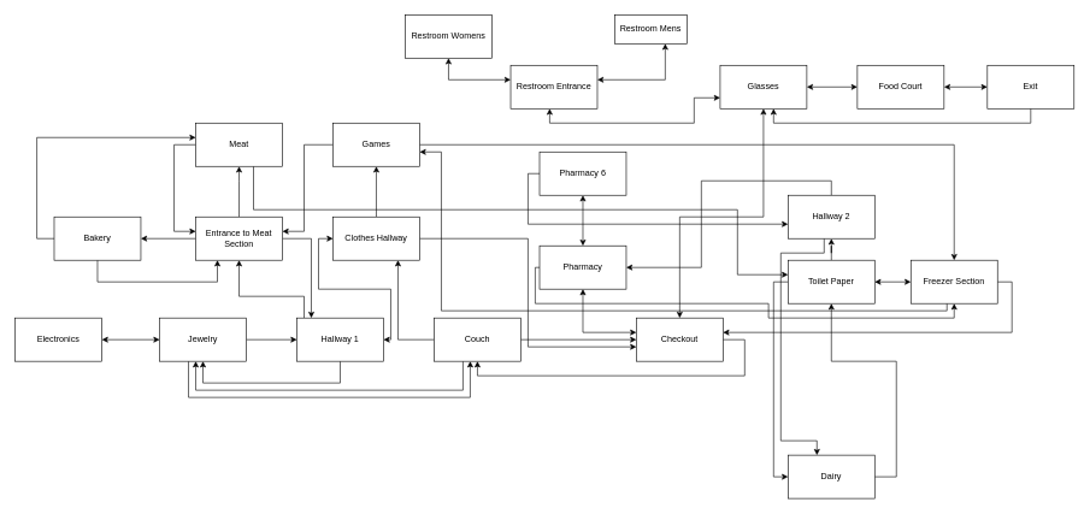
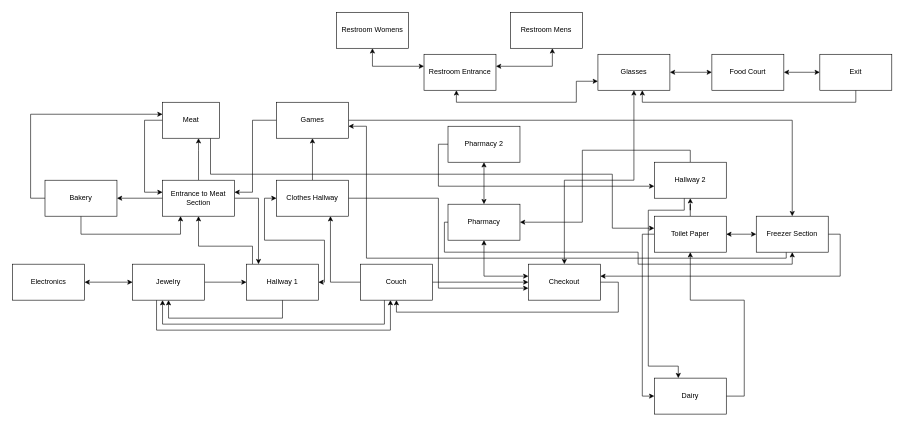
  <mxCell id="0" />
  <mxCell id="1" parent="0" />
  <mxCell id="2" style="edgeStyle=orthogonalEdgeStyle;rounded=0;orthogonalLoop=1;jettySize=auto;html=1;startArrow=classic;startFill=1;" parent="1" source="3" target="6" edge="1"><mxGeometry relative="1" as="geometry" /></mxCell>
  <mxCell id="3" value="Electronics" style="rounded=0;whiteSpace=wrap;html=1;" parent="1" vertex="1"><mxGeometry x="20" y="440" width="120" height="60" as="geometry" /></mxCell>
  <mxCell id="4" style="edgeStyle=orthogonalEdgeStyle;rounded=0;orthogonalLoop=1;jettySize=auto;html=1;entryX=0;entryY=0.5;entryDx=0;entryDy=0;startArrow=none;startFill=0;" parent="1" source="6" target="10" edge="1"><mxGeometry relative="1" as="geometry" /></mxCell>
  <mxCell id="5" style="edgeStyle=orthogonalEdgeStyle;rounded=0;orthogonalLoop=1;jettySize=auto;html=1;startArrow=none;startFill=0;" parent="1" source="6" target="14" edge="1"><mxGeometry relative="1" as="geometry"><Array as="points"><mxPoint x="260" y="550" /><mxPoint x="650" y="550" /></Array></mxGeometry></mxCell>
  <mxCell id="6" value="Jewelry" style="rounded=0;whiteSpace=wrap;html=1;" parent="1" vertex="1"><mxGeometry x="220" y="440" width="120" height="60" as="geometry" /></mxCell>
  <mxCell id="7" style="edgeStyle=orthogonalEdgeStyle;rounded=0;orthogonalLoop=1;jettySize=auto;html=1;startArrow=none;startFill=0;" parent="1" source="10" target="6" edge="1"><mxGeometry relative="1" as="geometry"><Array as="points"><mxPoint x="470" y="530" /><mxPoint x="280" y="530" /></Array></mxGeometry></mxCell>
  <mxCell id="8" style="edgeStyle=orthogonalEdgeStyle;rounded=0;orthogonalLoop=1;jettySize=auto;html=1;startArrow=classic;startFill=1;" parent="1" source="10" target="36" edge="1"><mxGeometry relative="1" as="geometry"><Array as="points"><mxPoint x="540" y="470" /><mxPoint x="540" y="400" /><mxPoint x="440" y="400" /><mxPoint x="440" y="330" /></Array></mxGeometry></mxCell>
  <mxCell id="9" style="edgeStyle=orthogonalEdgeStyle;rounded=0;orthogonalLoop=1;jettySize=auto;html=1;startArrow=none;startFill=0;" parent="1" source="10" target="57" edge="1"><mxGeometry relative="1" as="geometry"><Array as="points"><mxPoint x="420" y="410" /><mxPoint x="330" y="410" /></Array></mxGeometry></mxCell>
  <mxCell id="10" value="Hallway 1" style="rounded=0;whiteSpace=wrap;html=1;" parent="1" vertex="1"><mxGeometry x="410" y="440" width="120" height="60" as="geometry" /></mxCell>
  <mxCell id="11" style="edgeStyle=orthogonalEdgeStyle;rounded=0;orthogonalLoop=1;jettySize=auto;html=1;startArrow=none;startFill=0;" parent="1" source="14" target="18" edge="1"><mxGeometry relative="1" as="geometry" /></mxCell>
  <mxCell id="12" style="edgeStyle=orthogonalEdgeStyle;rounded=0;orthogonalLoop=1;jettySize=auto;html=1;startArrow=none;startFill=0;" parent="1" source="14" target="6" edge="1"><mxGeometry relative="1" as="geometry"><Array as="points"><mxPoint x="640" y="540" /><mxPoint x="270" y="540" /></Array></mxGeometry></mxCell>
  <mxCell id="13" style="edgeStyle=orthogonalEdgeStyle;rounded=0;orthogonalLoop=1;jettySize=auto;html=1;startArrow=none;startFill=0;endArrow=classic;endFill=1;" parent="1" source="14" target="36" edge="1"><mxGeometry relative="1" as="geometry"><Array as="points"><mxPoint x="550" y="470" /></Array></mxGeometry></mxCell>
  <mxCell id="14" value="Couch" style="rounded=0;whiteSpace=wrap;html=1;" parent="1" vertex="1"><mxGeometry x="600" y="440" width="120" height="60" as="geometry" /></mxCell>
  <mxCell id="15" style="edgeStyle=orthogonalEdgeStyle;rounded=0;orthogonalLoop=1;jettySize=auto;html=1;startArrow=classic;startFill=1;" parent="1" source="18" target="20" edge="1"><mxGeometry relative="1" as="geometry"><Array as="points"><mxPoint x="940" y="300" /><mxPoint x="1056" y="300" /></Array></mxGeometry></mxCell>
  <mxCell id="16" style="edgeStyle=orthogonalEdgeStyle;rounded=0;orthogonalLoop=1;jettySize=auto;html=1;entryX=0.5;entryY=1;entryDx=0;entryDy=0;startArrow=none;startFill=0;" parent="1" source="18" target="14" edge="1"><mxGeometry relative="1" as="geometry"><Array as="points"><mxPoint x="1030" y="470" /><mxPoint x="1030" y="520" /><mxPoint x="660" y="520" /></Array></mxGeometry></mxCell>
  <mxCell id="17" style="edgeStyle=orthogonalEdgeStyle;rounded=0;orthogonalLoop=1;jettySize=auto;html=1;startArrow=classic;startFill=1;" parent="1" source="18" target="31" edge="1"><mxGeometry relative="1" as="geometry"><Array as="points"><mxPoint x="806" y="460" /></Array></mxGeometry></mxCell>
  <mxCell id="18" value="Checkout&lt;br&gt;" style="rounded=0;whiteSpace=wrap;html=1;" parent="1" vertex="1"><mxGeometry x="880" y="440" width="120" height="60" as="geometry" /></mxCell>
  <mxCell id="19" style="edgeStyle=orthogonalEdgeStyle;rounded=0;orthogonalLoop=1;jettySize=auto;html=1;startArrow=classic;startFill=1;" parent="1" source="20" target="26" edge="1"><mxGeometry relative="1" as="geometry" /></mxCell>
  <mxCell id="20" value="Glasses" style="rounded=0;whiteSpace=wrap;html=1;" parent="1" vertex="1"><mxGeometry x="996" y="90" width="120" height="60" as="geometry" /></mxCell>
  <mxCell id="21" style="edgeStyle=orthogonalEdgeStyle;rounded=0;orthogonalLoop=1;jettySize=auto;html=1;startArrow=classic;startFill=1;" parent="1" source="24" target="53" edge="1"><mxGeometry relative="1" as="geometry"><Array as="points"><mxPoint x="620" y="110" /></Array></mxGeometry></mxCell>
  <mxCell id="22" style="edgeStyle=orthogonalEdgeStyle;rounded=0;orthogonalLoop=1;jettySize=auto;html=1;startArrow=classic;startFill=1;" parent="1" source="24" target="52" edge="1"><mxGeometry relative="1" as="geometry"><Array as="points"><mxPoint x="920" y="110" /></Array></mxGeometry></mxCell>
  <mxCell id="23" style="edgeStyle=orthogonalEdgeStyle;rounded=0;orthogonalLoop=1;jettySize=auto;html=1;entryX=0;entryY=0.75;entryDx=0;entryDy=0;startArrow=classic;startFill=1;endArrow=classic;endFill=1;" parent="1" source="24" target="20" edge="1"><mxGeometry relative="1" as="geometry"><Array as="points"><mxPoint x="760" y="170" /><mxPoint x="960" y="170" /><mxPoint x="960" y="135" /></Array></mxGeometry></mxCell>
  <mxCell id="24" value="Restroom Entrance" style="rounded=0;whiteSpace=wrap;html=1;" parent="1" vertex="1"><mxGeometry x="706" y="90" width="120" height="60" as="geometry" /></mxCell>
  <mxCell id="25" style="edgeStyle=orthogonalEdgeStyle;rounded=0;orthogonalLoop=1;jettySize=auto;html=1;startArrow=classic;startFill=1;" parent="1" source="26" target="28" edge="1"><mxGeometry relative="1" as="geometry" /></mxCell>
  <mxCell id="26" value="Food Court" style="rounded=0;whiteSpace=wrap;html=1;" parent="1" vertex="1"><mxGeometry x="1186" y="90" width="120" height="60" as="geometry" /></mxCell>
  <mxCell id="27" style="edgeStyle=orthogonalEdgeStyle;rounded=0;orthogonalLoop=1;jettySize=auto;html=1;startArrow=none;startFill=0;endArrow=classic;endFill=1;" parent="1" source="28" target="20" edge="1"><mxGeometry relative="1" as="geometry"><Array as="points"><mxPoint x="1426" y="170" /><mxPoint x="1070" y="170" /></Array></mxGeometry></mxCell>
  <mxCell id="28" value="Exit" style="rounded=0;whiteSpace=wrap;html=1;" parent="1" vertex="1"><mxGeometry x="1366" y="90" width="120" height="60" as="geometry" /></mxCell>
  <mxCell id="29" style="edgeStyle=orthogonalEdgeStyle;rounded=0;orthogonalLoop=1;jettySize=auto;html=1;startArrow=classic;startFill=1;" parent="1" source="31" target="33" edge="1"><mxGeometry relative="1" as="geometry" /></mxCell>
  <mxCell id="30" style="edgeStyle=orthogonalEdgeStyle;rounded=0;orthogonalLoop=1;jettySize=auto;html=1;startArrow=none;startFill=0;" parent="1" source="31" target="43" edge="1"><mxGeometry relative="1" as="geometry"><Array as="points"><mxPoint x="740" y="370" /><mxPoint x="740" y="420" /><mxPoint x="1063" y="420" /><mxPoint x="1063" y="440" /><mxPoint x="1320" y="440" /></Array></mxGeometry></mxCell>
  <mxCell id="31" value="Pharmacy" style="rounded=0;whiteSpace=wrap;html=1;" parent="1" vertex="1"><mxGeometry x="746" y="340" width="120" height="60" as="geometry" /></mxCell>
  <mxCell id="32" style="edgeStyle=orthogonalEdgeStyle;rounded=0;orthogonalLoop=1;jettySize=auto;html=1;startArrow=none;startFill=0;endArrow=classic;endFill=1;" parent="1" source="33" target="49" edge="1"><mxGeometry relative="1" as="geometry"><Array as="points"><mxPoint x="730" y="240" /><mxPoint x="730" y="310" /></Array></mxGeometry></mxCell>
- <mxCell id="33" value="Pharmacy 6" style="rounded=0;whiteSpace=wrap;html=1;" parent="1" vertex="1"><mxGeometry x="746" y="210" width="120" height="60" as="geometry" /></mxCell>
+ <mxCell id="33" value="Pharmacy 2" style="rounded=0;whiteSpace=wrap;html=1;" parent="1" vertex="1"><mxGeometry x="746" y="210" width="120" height="60" as="geometry" /></mxCell>
  <mxCell id="34" style="edgeStyle=orthogonalEdgeStyle;rounded=0;orthogonalLoop=1;jettySize=auto;html=1;startArrow=none;startFill=0;" parent="1" source="36" target="18" edge="1"><mxGeometry relative="1" as="geometry"><Array as="points"><mxPoint x="730" y="330" /><mxPoint x="730" y="480" /></Array></mxGeometry></mxCell>
  <mxCell id="35" style="edgeStyle=orthogonalEdgeStyle;rounded=0;orthogonalLoop=1;jettySize=auto;html=1;startArrow=none;startFill=0;" parent="1" source="36" target="39" edge="1"><mxGeometry relative="1" as="geometry" /></mxCell>
  <mxCell id="36" value="Clothes Hallway" style="rounded=0;whiteSpace=wrap;html=1;" parent="1" vertex="1"><mxGeometry x="460" y="300" width="120" height="60" as="geometry" /></mxCell>
  <mxCell id="37" style="edgeStyle=orthogonalEdgeStyle;rounded=0;orthogonalLoop=1;jettySize=auto;html=1;startArrow=none;startFill=0;" parent="1" source="39" target="43" edge="1"><mxGeometry relative="1" as="geometry" /></mxCell>
  <mxCell id="38" style="edgeStyle=orthogonalEdgeStyle;rounded=0;orthogonalLoop=1;jettySize=auto;html=1;startArrow=none;startFill=0;" parent="1" source="39" target="57" edge="1"><mxGeometry relative="1" as="geometry"><Array as="points"><mxPoint x="420" y="200" /><mxPoint x="420" y="320" /></Array></mxGeometry></mxCell>
  <mxCell id="39" value="Games" style="rounded=0;whiteSpace=wrap;html=1;" parent="1" vertex="1"><mxGeometry x="460" y="170" width="120" height="60" as="geometry" /></mxCell>
  <mxCell id="40" style="edgeStyle=orthogonalEdgeStyle;rounded=0;orthogonalLoop=1;jettySize=auto;html=1;startArrow=none;startFill=0;" parent="1" source="43" target="18" edge="1"><mxGeometry relative="1" as="geometry"><Array as="points"><mxPoint x="1400" y="390" /><mxPoint x="1400" y="460" /></Array></mxGeometry></mxCell>
  <mxCell id="41" style="edgeStyle=orthogonalEdgeStyle;rounded=0;orthogonalLoop=1;jettySize=auto;html=1;startArrow=classic;startFill=1;" parent="1" source="43" target="46" edge="1"><mxGeometry relative="1" as="geometry" /></mxCell>
  <mxCell id="42" style="edgeStyle=orthogonalEdgeStyle;rounded=0;orthogonalLoop=1;jettySize=auto;html=1;" edge="1" parent="1" source="43" target="39"><mxGeometry relative="1" as="geometry"><Array as="points"><mxPoint x="1310" y="430" /><mxPoint x="610" y="430" /><mxPoint x="610" y="210" /></Array></mxGeometry></mxCell>
  <mxCell id="43" value="Freezer Section" style="rounded=0;whiteSpace=wrap;html=1;" parent="1" vertex="1"><mxGeometry x="1260" y="360" width="120" height="60" as="geometry" /></mxCell>
  <mxCell id="44" style="edgeStyle=orthogonalEdgeStyle;rounded=0;orthogonalLoop=1;jettySize=auto;html=1;startArrow=none;startFill=0;" parent="1" source="46" target="49" edge="1"><mxGeometry relative="1" as="geometry" /></mxCell>
  <mxCell id="45" style="edgeStyle=orthogonalEdgeStyle;rounded=0;orthogonalLoop=1;jettySize=auto;html=1;startArrow=none;startFill=0;" parent="1" source="46" target="51" edge="1"><mxGeometry relative="1" as="geometry"><Array as="points"><mxPoint x="1070" y="390" /><mxPoint x="1070" y="660" /></Array></mxGeometry></mxCell>
  <mxCell id="46" value="Toilet Paper" style="rounded=0;whiteSpace=wrap;html=1;" parent="1" vertex="1"><mxGeometry x="1090" y="360" width="120" height="60" as="geometry" /></mxCell>
  <mxCell id="47" style="edgeStyle=orthogonalEdgeStyle;rounded=0;orthogonalLoop=1;jettySize=auto;html=1;startArrow=none;startFill=0;" parent="1" source="49" target="31" edge="1"><mxGeometry relative="1" as="geometry"><Array as="points"><mxPoint x="1150" y="250" /><mxPoint x="970" y="250" /><mxPoint x="970" y="370" /></Array></mxGeometry></mxCell>
  <mxCell id="48" style="edgeStyle=orthogonalEdgeStyle;rounded=0;orthogonalLoop=1;jettySize=auto;html=1;startArrow=none;startFill=0;" parent="1" source="49" target="51" edge="1"><mxGeometry relative="1" as="geometry"><Array as="points"><mxPoint x="1140" y="350" /><mxPoint x="1080" y="350" /><mxPoint x="1080" y="610" /><mxPoint x="1130" y="610" /></Array></mxGeometry></mxCell>
  <mxCell id="49" value="Hallway 2" style="rounded=0;whiteSpace=wrap;html=1;" parent="1" vertex="1"><mxGeometry x="1090" y="270" width="120" height="60" as="geometry" /></mxCell>
  <mxCell id="50" style="edgeStyle=orthogonalEdgeStyle;rounded=0;orthogonalLoop=1;jettySize=auto;html=1;startArrow=none;startFill=0;" parent="1" source="51" target="46" edge="1"><mxGeometry relative="1" as="geometry"><Array as="points"><mxPoint x="1240" y="660" /><mxPoint x="1240" y="500" /><mxPoint x="1150" y="500" /></Array></mxGeometry></mxCell>
  <mxCell id="51" value="Dairy" style="rounded=0;whiteSpace=wrap;html=1;" parent="1" vertex="1"><mxGeometry x="1090" y="630" width="120" height="60" as="geometry" /></mxCell>
- <mxCell id="52" value="Restroom Mens" style="rounded=0;whiteSpace=wrap;html=1;" parent="1" vertex="1"><mxGeometry x="850" y="20" width="100" height="40" as="geometry" /></mxCell>
+ <mxCell id="52" value="Restroom Mens" style="rounded=0;whiteSpace=wrap;html=1;" parent="1" vertex="1"><mxGeometry x="850" y="20" width="120" height="60" as="geometry" /></mxCell>
  <mxCell id="53" value="Restroom Womens" style="rounded=0;whiteSpace=wrap;html=1;" parent="1" vertex="1"><mxGeometry x="560" y="20" width="120" height="60" as="geometry" /></mxCell>
  <mxCell id="54" style="edgeStyle=orthogonalEdgeStyle;rounded=0;orthogonalLoop=1;jettySize=auto;html=1;startArrow=none;startFill=0;" parent="1" source="57" target="60" edge="1"><mxGeometry relative="1" as="geometry"><Array as="points"><mxPoint x="330" y="250" /><mxPoint x="330" y="250" /></Array></mxGeometry></mxCell>
  <mxCell id="55" style="edgeStyle=orthogonalEdgeStyle;rounded=0;orthogonalLoop=1;jettySize=auto;html=1;startArrow=none;startFill=0;" parent="1" source="57" target="10" edge="1"><mxGeometry relative="1" as="geometry"><Array as="points"><mxPoint x="430" y="330" /></Array></mxGeometry></mxCell>
  <mxCell id="56" style="edgeStyle=orthogonalEdgeStyle;rounded=0;orthogonalLoop=1;jettySize=auto;html=1;startArrow=none;startFill=0;" parent="1" source="57" target="63" edge="1"><mxGeometry relative="1" as="geometry" /></mxCell>
  <mxCell id="57" value="Entrance to Meat Section" style="rounded=0;whiteSpace=wrap;html=1;" parent="1" vertex="1"><mxGeometry x="270" y="300" width="120" height="60" as="geometry" /></mxCell>
  <mxCell id="58" style="edgeStyle=orthogonalEdgeStyle;rounded=0;orthogonalLoop=1;jettySize=auto;html=1;startArrow=none;startFill=0;" parent="1" source="60" target="57" edge="1"><mxGeometry relative="1" as="geometry"><Array as="points"><mxPoint x="240" y="200" /><mxPoint x="240" y="320" /></Array></mxGeometry></mxCell>
  <mxCell id="59" style="edgeStyle=orthogonalEdgeStyle;rounded=0;orthogonalLoop=1;jettySize=auto;html=1;startArrow=none;startFill=0;" parent="1" source="60" target="46" edge="1"><mxGeometry relative="1" as="geometry"><Array as="points"><mxPoint x="350" y="290" /><mxPoint x="1020" y="290" /><mxPoint x="1020" y="380" /></Array></mxGeometry></mxCell>
- <mxCell id="60" value="Meat" style="rounded=0;whiteSpace=wrap;html=1;" parent="1" vertex="1"><mxGeometry x="270" y="170" width="120" height="60" as="geometry" /></mxCell>
+ <mxCell id="60" value="Meat" style="rounded=0;whiteSpace=wrap;html=1;" parent="1" vertex="1"><mxGeometry x="270" y="170" width="95" height="60" as="geometry" /></mxCell>
  <mxCell id="61" style="edgeStyle=orthogonalEdgeStyle;rounded=0;orthogonalLoop=1;jettySize=auto;html=1;startArrow=none;startFill=0;" parent="1" source="63" target="57" edge="1"><mxGeometry relative="1" as="geometry"><Array as="points"><mxPoint x="134" y="390" /><mxPoint x="300" y="390" /></Array></mxGeometry></mxCell>
  <mxCell id="62" style="edgeStyle=orthogonalEdgeStyle;rounded=0;orthogonalLoop=1;jettySize=auto;html=1;startArrow=none;startFill=0;" parent="1" source="63" target="60" edge="1"><mxGeometry relative="1" as="geometry"><Array as="points"><mxPoint x="50" y="330" /><mxPoint x="50" y="190" /></Array></mxGeometry></mxCell>
  <mxCell id="63" value="Bakery" style="rounded=0;whiteSpace=wrap;html=1;" parent="1" vertex="1"><mxGeometry x="74" y="300" width="120" height="60" as="geometry" /></mxCell>
